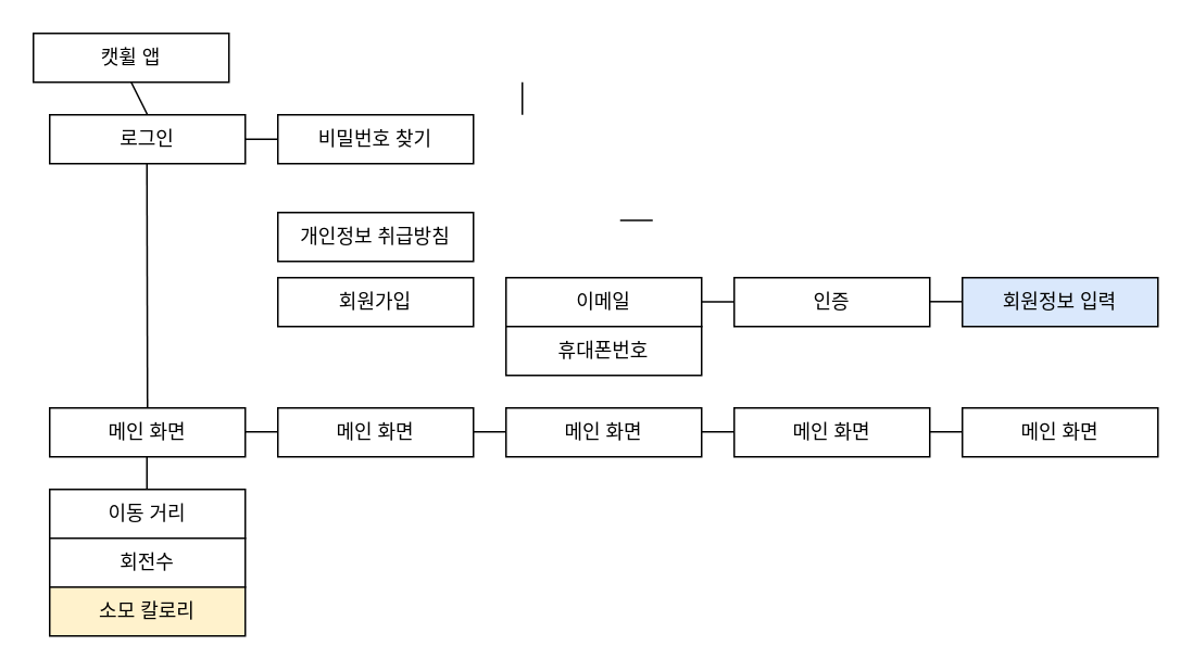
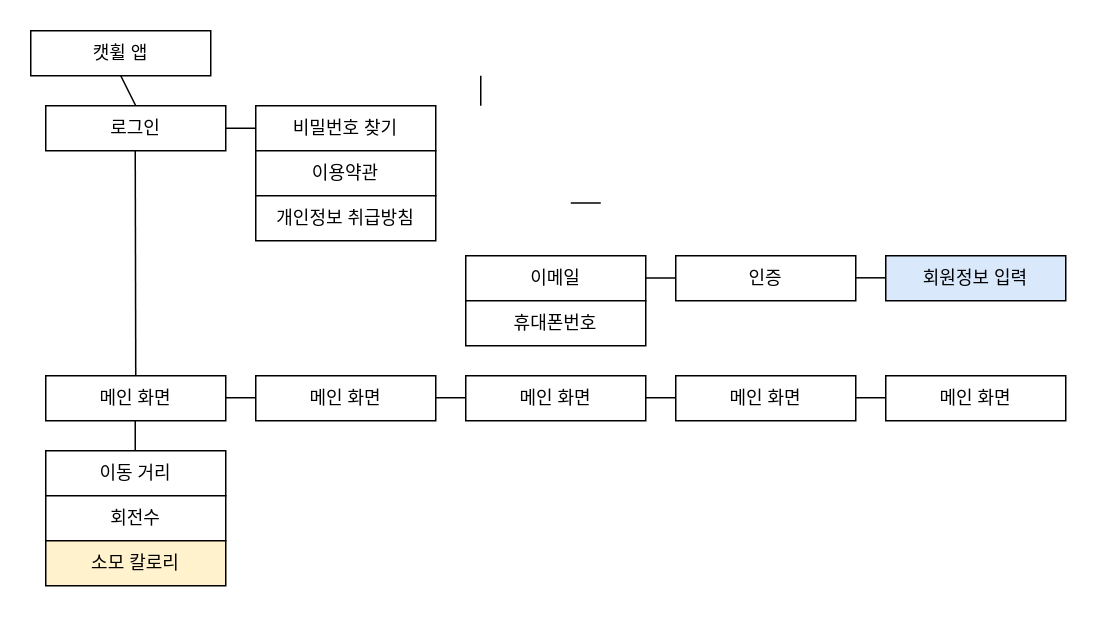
  <mxCell id="0" />
  <mxCell id="1" parent="0" />
  <mxCell id="2" value="캣휠 앱" style="rounded=0;whiteSpace=wrap;html=1;" vertex="1" parent="1"><mxGeometry x="20" y="20" width="120" height="30" as="geometry" /></mxCell>
  <mxCell id="3" value="로그인" style="rounded=0;whiteSpace=wrap;html=1;" vertex="1" parent="1"><mxGeometry x="30" y="70" width="120" height="30" as="geometry" /></mxCell>
  <mxCell id="4" value="" style="endArrow=none;html=1;rounded=0;entryX=0.5;entryY=1;entryDx=0;entryDy=0;exitX=0.5;exitY=0;exitDx=0;exitDy=0;" edge="1" parent="1" source="3" target="2"><mxGeometry width="50" height="50" relative="1" as="geometry"><mxPoint x="330" y="390" as="sourcePoint" /><mxPoint x="380" y="340" as="targetPoint" /></mxGeometry></mxCell>
  <mxCell id="5" value="메인 화면" style="rounded=0;whiteSpace=wrap;html=1;" vertex="1" parent="1"><mxGeometry x="30" y="250" width="120" height="30" as="geometry" /></mxCell>
  <mxCell id="6" value="비밀번호 찾기" style="rounded=0;whiteSpace=wrap;html=1;" vertex="1" parent="1"><mxGeometry x="170" y="70" width="120" height="30" as="geometry" /></mxCell>
  <mxCell id="7" value="" style="endArrow=none;html=1;rounded=0;entryX=1;entryY=0.5;entryDx=0;entryDy=0;" edge="1" parent="1" target="3"><mxGeometry width="50" height="50" relative="1" as="geometry"><mxPoint x="170" y="85" as="sourcePoint" /><mxPoint x="220" y="180" as="targetPoint" /></mxGeometry></mxCell>
+ <mxCell id="8" value="이용약관" style="rounded=0;whiteSpace=wrap;html=1;" vertex="1" parent="1"><mxGeometry x="170" y="100" width="120" height="30" as="geometry" /></mxCell>
  <mxCell id="9" value="개인정보 취급방침" style="rounded=0;whiteSpace=wrap;html=1;" vertex="1" parent="1"><mxGeometry x="170" y="130" width="120" height="30" as="geometry" /></mxCell>
- <mxCell id="10" value="회원가입" style="rounded=0;whiteSpace=wrap;html=1;" vertex="1" parent="1"><mxGeometry x="170" y="170" width="120" height="30" as="geometry" /></mxCell>
  <mxCell id="11" value="이메일" style="rounded=0;whiteSpace=wrap;html=1;" vertex="1" parent="1"><mxGeometry x="310" y="170" width="120" height="30" as="geometry" /></mxCell>
  <mxCell id="12" value="휴대폰번호" style="rounded=0;whiteSpace=wrap;html=1;" vertex="1" parent="1"><mxGeometry x="310" y="200" width="120" height="30" as="geometry" /></mxCell>
  <mxCell id="13" value="인증" style="rounded=0;whiteSpace=wrap;html=1;" vertex="1" parent="1"><mxGeometry x="450" y="170" width="120" height="30" as="geometry" /></mxCell>
  <mxCell id="14" value="" style="endArrow=none;html=1;rounded=0;entryX=1;entryY=0.5;entryDx=0;entryDy=0;exitX=0;exitY=0.5;exitDx=0;exitDy=0;" edge="1" parent="1"><mxGeometry width="50" height="50" relative="1" as="geometry"><mxPoint x="400" y="134.83" as="sourcePoint" /><mxPoint x="380" y="134.83" as="targetPoint" /></mxGeometry></mxCell>
  <mxCell id="15" value="" style="endArrow=none;html=1;rounded=0;entryX=1;entryY=0.5;entryDx=0;entryDy=0;exitX=0;exitY=0.5;exitDx=0;exitDy=0;" edge="1" parent="1"><mxGeometry width="50" height="50" relative="1" as="geometry"><mxPoint x="450" y="184.83" as="sourcePoint" /><mxPoint x="430" y="184.83" as="targetPoint" /></mxGeometry></mxCell>
  <mxCell id="16" value="" style="endArrow=none;html=1;rounded=0;entryX=1;entryY=0.5;entryDx=0;entryDy=0;exitX=0;exitY=0.5;exitDx=0;exitDy=0;" edge="1" parent="1"><mxGeometry width="50" height="50" relative="1" as="geometry"><mxPoint x="590" y="184.71" as="sourcePoint" /><mxPoint x="570" y="184.71" as="targetPoint" /></mxGeometry></mxCell>
  <mxCell id="17" value="회원정보 입력" style="rounded=0;whiteSpace=wrap;html=1;fillColor=#dae8fc;" vertex="1" parent="1"><mxGeometry x="590" y="170" width="120" height="30" as="geometry" /></mxCell>
  <mxCell id="18" value="" style="endArrow=none;html=1;rounded=0;entryX=0.5;entryY=1;entryDx=0;entryDy=0;exitX=0.5;exitY=0;exitDx=0;exitDy=0;" edge="1" parent="1"><mxGeometry width="50" height="50" relative="1" as="geometry"><mxPoint x="320" y="70" as="sourcePoint" /><mxPoint x="320" y="50" as="targetPoint" /></mxGeometry></mxCell>
  <mxCell id="19" value="" style="endArrow=none;html=1;rounded=0;entryX=0.5;entryY=1;entryDx=0;entryDy=0;exitX=0.5;exitY=0;exitDx=0;exitDy=0;" edge="1" parent="1" source="5"><mxGeometry width="50" height="50" relative="1" as="geometry"><mxPoint x="89.66" y="120" as="sourcePoint" /><mxPoint x="89.66" y="100" as="targetPoint" /></mxGeometry></mxCell>
  <mxCell id="20" value="" style="endArrow=none;html=1;rounded=0;entryX=0.5;entryY=1;entryDx=0;entryDy=0;exitX=0.5;exitY=0;exitDx=0;exitDy=0;" edge="1" parent="1"><mxGeometry width="50" height="50" relative="1" as="geometry"><mxPoint x="89.66" y="300" as="sourcePoint" /><mxPoint x="89.66" y="280" as="targetPoint" /></mxGeometry></mxCell>
  <mxCell id="21" value="이동 거리" style="rounded=0;whiteSpace=wrap;html=1;" vertex="1" parent="1"><mxGeometry x="30" y="300" width="120" height="30" as="geometry" /></mxCell>
  <mxCell id="22" value="회전수" style="rounded=0;whiteSpace=wrap;html=1;" vertex="1" parent="1"><mxGeometry x="30" y="330" width="120" height="30" as="geometry" /></mxCell>
  <mxCell id="23" value="소모 칼로리" style="rounded=0;whiteSpace=wrap;html=1;fillColor=#fff2cc;" vertex="1" parent="1"><mxGeometry x="30" y="360" width="120" height="30" as="geometry" /></mxCell>
  <mxCell id="24" value="메인 화면" style="rounded=0;whiteSpace=wrap;html=1;" vertex="1" parent="1"><mxGeometry x="170" y="250" width="120" height="30" as="geometry" /></mxCell>
  <mxCell id="25" value="" style="endArrow=none;html=1;rounded=0;entryX=1;entryY=0.5;entryDx=0;entryDy=0;exitX=0;exitY=0.5;exitDx=0;exitDy=0;" edge="1" parent="1"><mxGeometry width="50" height="50" relative="1" as="geometry"><mxPoint x="170" y="264.66" as="sourcePoint" /><mxPoint x="150" y="264.66" as="targetPoint" /></mxGeometry></mxCell>
  <mxCell id="26" value="" style="endArrow=none;html=1;rounded=0;entryX=1;entryY=0.5;entryDx=0;entryDy=0;exitX=0;exitY=0.5;exitDx=0;exitDy=0;" edge="1" parent="1"><mxGeometry width="50" height="50" relative="1" as="geometry"><mxPoint x="310" y="264.66" as="sourcePoint" /><mxPoint x="290" y="264.66" as="targetPoint" /></mxGeometry></mxCell>
  <mxCell id="27" value="메인 화면" style="rounded=0;whiteSpace=wrap;html=1;" vertex="1" parent="1"><mxGeometry x="310" y="250" width="120" height="30" as="geometry" /></mxCell>
  <mxCell id="28" value="" style="endArrow=none;html=1;rounded=0;entryX=1;entryY=0.5;entryDx=0;entryDy=0;exitX=0;exitY=0.5;exitDx=0;exitDy=0;" edge="1" parent="1"><mxGeometry width="50" height="50" relative="1" as="geometry"><mxPoint x="450" y="264.66" as="sourcePoint" /><mxPoint x="430" y="264.66" as="targetPoint" /></mxGeometry></mxCell>
  <mxCell id="29" value="메인 화면" style="rounded=0;whiteSpace=wrap;html=1;" vertex="1" parent="1"><mxGeometry x="450" y="250" width="120" height="30" as="geometry" /></mxCell>
  <mxCell id="30" value="" style="endArrow=none;html=1;rounded=0;entryX=1;entryY=0.5;entryDx=0;entryDy=0;exitX=0;exitY=0.5;exitDx=0;exitDy=0;" edge="1" parent="1"><mxGeometry width="50" height="50" relative="1" as="geometry"><mxPoint x="590" y="264.66" as="sourcePoint" /><mxPoint x="570" y="264.66" as="targetPoint" /></mxGeometry></mxCell>
  <mxCell id="31" value="메인 화면" style="rounded=0;whiteSpace=wrap;html=1;" vertex="1" parent="1"><mxGeometry x="590" y="250" width="120" height="30" as="geometry" /></mxCell>
